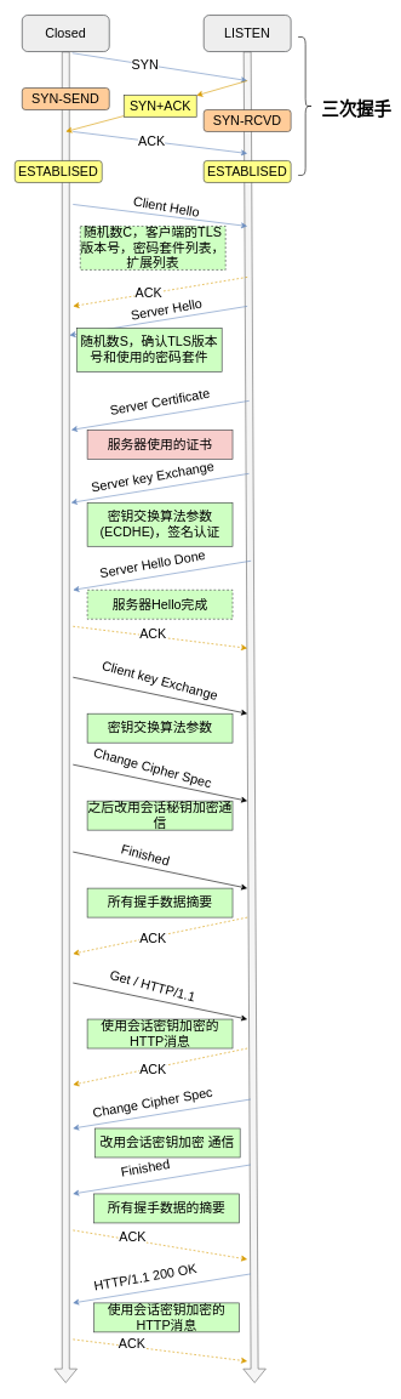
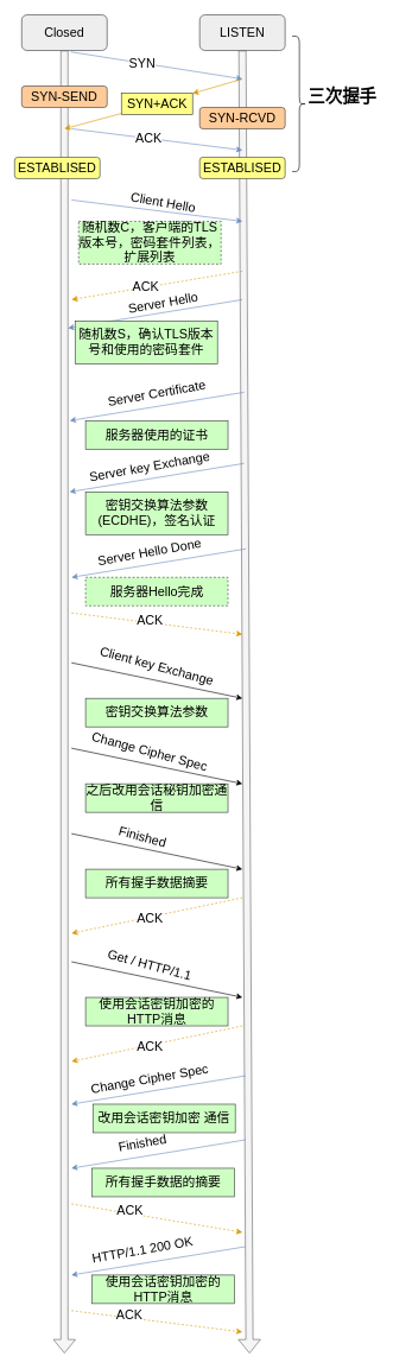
  <mxCell id="0" />
  <mxCell id="1" parent="0" />
  <mxCell id="2" value="" style="shape=flexArrow;endArrow=classic;html=1;fontSize=18;fillColor=#f5f5f5;strokeColor=#666666;" edge="1" parent="1"><mxGeometry width="50" height="50" relative="1" as="geometry"><mxPoint x="90" y="70" as="sourcePoint" /><mxPoint x="90" y="1900" as="targetPoint" /></mxGeometry></mxCell>
  <mxCell id="3" value="" style="shape=flexArrow;endArrow=classic;html=1;fontSize=18;fillColor=#f5f5f5;strokeColor=#666666;" edge="1" parent="1"><mxGeometry width="50" height="50" relative="1" as="geometry"><mxPoint x="340" y="70" as="sourcePoint" /><mxPoint x="350" y="1900" as="targetPoint" /></mxGeometry></mxCell>
  <mxCell id="4" value="Closed" style="rounded=1;whiteSpace=wrap;html=1;fontSize=18;fillColor=#eeeeee;strokeColor=#36393d;" vertex="1" parent="1"><mxGeometry x="30" y="20" width="120" height="50" as="geometry" /></mxCell>
  <mxCell id="5" value="LISTEN" style="rounded=1;whiteSpace=wrap;html=1;fontSize=18;fillColor=#eeeeee;strokeColor=#36393d;" vertex="1" parent="1"><mxGeometry x="280" y="20" width="120" height="50" as="geometry" /></mxCell>
  <mxCell id="6" value="SYN-SEND" style="rounded=1;whiteSpace=wrap;html=1;fontSize=18;fillColor=#ffcc99;strokeColor=#36393d;" vertex="1" parent="1"><mxGeometry x="30" y="120" width="120" height="30" as="geometry" /></mxCell>
  <mxCell id="7" value="SYN-RCVD" style="rounded=1;whiteSpace=wrap;html=1;fontSize=18;fillColor=#ffcc99;strokeColor=#36393d;" vertex="1" parent="1"><mxGeometry x="280" y="150" width="120" height="30" as="geometry" /></mxCell>
  <mxCell id="8" value="ESTABLISED" style="rounded=1;whiteSpace=wrap;html=1;fontSize=18;fillColor=#ffff88;strokeColor=#36393d;" vertex="1" parent="1"><mxGeometry x="280" y="220" width="120" height="30" as="geometry" /></mxCell>
  <mxCell id="9" value="" style="endArrow=classic;html=1;fontSize=18;exitX=0.575;exitY=1.04;exitDx=0;exitDy=0;exitPerimeter=0;fillColor=#dae8fc;strokeColor=#6c8ebf;" edge="1" parent="1" source="4"><mxGeometry width="50" height="50" relative="1" as="geometry"><mxPoint x="180" y="90" as="sourcePoint" /><mxPoint x="340" y="110" as="targetPoint" /></mxGeometry></mxCell>
  <mxCell id="10" value="SYN" style="edgeLabel;html=1;align=center;verticalAlign=middle;resizable=0;points=[];fontSize=18;" vertex="1" connectable="0" parent="9"><mxGeometry x="-0.169" y="-1" relative="1" as="geometry"><mxPoint as="offset" /></mxGeometry></mxCell>
  <mxCell id="11" value="" style="endArrow=classic;html=1;fontSize=18;fillColor=#ffe6cc;strokeColor=#d79b00;" edge="1" parent="1" source="15"><mxGeometry width="50" height="50" relative="1" as="geometry"><mxPoint x="340" y="110" as="sourcePoint" /><mxPoint x="90" y="180" as="targetPoint" /></mxGeometry></mxCell>
  <mxCell id="12" value="" style="endArrow=classic;html=1;fontSize=18;fillColor=#dae8fc;strokeColor=#6c8ebf;" edge="1" parent="1"><mxGeometry width="50" height="50" relative="1" as="geometry"><mxPoint x="100" y="180" as="sourcePoint" /><mxPoint x="340" y="210" as="targetPoint" /></mxGeometry></mxCell>
  <mxCell id="13" value="ESTABLISED" style="rounded=1;whiteSpace=wrap;html=1;fontSize=18;fillColor=#ffff88;strokeColor=#36393d;" vertex="1" parent="1"><mxGeometry x="20" y="220" width="120" height="30" as="geometry" /></mxCell>
  <mxCell id="14" value="ACK" style="edgeLabel;html=1;align=center;verticalAlign=middle;resizable=0;points=[];fontSize=18;" vertex="1" connectable="0" parent="1"><mxGeometry x="210.002" y="89.999" as="geometry"><mxPoint x="-3" y="104" as="offset" /></mxGeometry></mxCell>
  <mxCell id="15" value="SYN+ACK" style="text;html=1;align=center;verticalAlign=middle;resizable=0;points=[];autosize=1;fontSize=18;fillColor=#ffff88;strokeColor=#36393d;" vertex="1" parent="1"><mxGeometry x="170" y="130" width="100" height="30" as="geometry" /></mxCell>
  <mxCell id="16" value="" style="endArrow=classic;html=1;fontSize=18;fillColor=#ffe6cc;strokeColor=#d79b00;" edge="1" parent="1" target="15"><mxGeometry width="50" height="50" relative="1" as="geometry"><mxPoint x="340" y="110" as="sourcePoint" /><mxPoint x="90" y="180" as="targetPoint" /></mxGeometry></mxCell>
  <mxCell id="17" value="" style="endArrow=classic;html=1;fontSize=18;fillColor=#dae8fc;strokeColor=#6c8ebf;" edge="1" parent="1"><mxGeometry width="50" height="50" relative="1" as="geometry"><mxPoint x="100" y="280" as="sourcePoint" /><mxPoint x="340" y="310" as="targetPoint" /></mxGeometry></mxCell>
  <mxCell id="18" value="Client Hello" style="text;html=1;strokeColor=none;fillColor=none;align=center;verticalAlign=middle;whiteSpace=wrap;rounded=0;fontSize=18;rotation=10;" vertex="1" parent="1"><mxGeometry x="168.88" y="278.54" width="120" height="10" as="geometry" /></mxCell>
  <mxCell id="19" value="&lt;span&gt;随机数C，客户端的TLS版本号，密码套件列表，扩展列表&lt;/span&gt;" style="rounded=0;whiteSpace=wrap;html=1;fontSize=18;fillColor=#CEFFC2;strokeColor=#36393d;dashed=1;" vertex="1" parent="1"><mxGeometry x="110" y="310" width="200" height="60" as="geometry" /></mxCell>
  <mxCell id="20" value="" style="endArrow=classic;html=1;fontSize=18;dashed=1;fillColor=#ffe6cc;strokeColor=#d79b00;" edge="1" parent="1"><mxGeometry width="50" height="50" relative="1" as="geometry"><mxPoint x="340" y="380" as="sourcePoint" /><mxPoint x="100" y="420" as="targetPoint" /></mxGeometry></mxCell>
  <mxCell id="21" value="ACK" style="edgeLabel;html=1;align=center;verticalAlign=middle;resizable=0;points=[];fontSize=18;" vertex="1" connectable="0" parent="20"><mxGeometry x="0.132" y="-1" relative="1" as="geometry"><mxPoint as="offset" /></mxGeometry></mxCell>
  <mxCell id="22" value="" style="endArrow=classic;html=1;fontSize=18;fillColor=#dae8fc;strokeColor=#6c8ebf;" edge="1" parent="1"><mxGeometry width="50" height="50" relative="1" as="geometry"><mxPoint x="340" y="420" as="sourcePoint" /><mxPoint x="95" y="460" as="targetPoint" /></mxGeometry></mxCell>
  <mxCell id="23" value="Server Hello" style="text;html=1;strokeColor=none;fillColor=none;align=center;verticalAlign=middle;whiteSpace=wrap;rounded=0;fontSize=18;rotation=-10;" vertex="1" parent="1"><mxGeometry x="168.88" y="420" width="120" height="10" as="geometry" /></mxCell>
  <mxCell id="24" value="随机数S，确认TLS版本号和使用的密码套件" style="rounded=0;whiteSpace=wrap;html=1;fontSize=18;fillColor=#CEFFC2;strokeColor=#36393d;" vertex="1" parent="1"><mxGeometry x="105" y="450" width="200" height="60" as="geometry" /></mxCell>
  <mxCell id="25" value="" style="endArrow=classic;html=1;fontSize=18;fillColor=#dae8fc;strokeColor=#6c8ebf;" edge="1" parent="1"><mxGeometry width="50" height="50" relative="1" as="geometry"><mxPoint x="342.5" y="550" as="sourcePoint" /><mxPoint x="97.5" y="590" as="targetPoint" /></mxGeometry></mxCell>
  <mxCell id="26" value="Server Certificate" style="text;html=1;strokeColor=none;fillColor=none;align=center;verticalAlign=middle;whiteSpace=wrap;rounded=0;fontSize=18;rotation=-10;" vertex="1" parent="1"><mxGeometry x="139.69" y="546.52" width="160.08" height="10" as="geometry" /></mxCell>
- <mxCell id="27" value="服务器使用的证书" style="rounded=0;whiteSpace=wrap;html=1;fontSize=18;fillColor=#f8cecc;strokeColor=#36393d;" vertex="1" parent="1"><mxGeometry x="119.73" y="590" width="200" height="40" as="geometry" /></mxCell>
+ <mxCell id="27" value="服务器使用的证书" style="rounded=0;whiteSpace=wrap;html=1;fontSize=18;fillColor=#CEFFC2;strokeColor=#36393d;" vertex="1" parent="1"><mxGeometry x="119.73" y="590" width="200" height="40" as="geometry" /></mxCell>
  <mxCell id="28" value="" style="endArrow=classic;html=1;fontSize=18;fillColor=#dae8fc;strokeColor=#6c8ebf;" edge="1" parent="1"><mxGeometry width="50" height="50" relative="1" as="geometry"><mxPoint x="342.23" y="650" as="sourcePoint" /><mxPoint x="97.23" y="690" as="targetPoint" /></mxGeometry></mxCell>
  <mxCell id="29" value="密钥交换算法参数(ECDHE)，签名认证" style="rounded=0;whiteSpace=wrap;html=1;fontSize=18;fillColor=#CEFFC2;strokeColor=#36393d;" vertex="1" parent="1"><mxGeometry x="119.73" y="690" width="200" height="60" as="geometry" /></mxCell>
  <mxCell id="30" value="Server key Exchange" style="text;html=1;strokeColor=none;fillColor=none;align=center;verticalAlign=middle;whiteSpace=wrap;rounded=0;fontSize=18;rotation=-10;" vertex="1" parent="1"><mxGeometry x="100" y="650" width="220" height="10" as="geometry" /></mxCell>
  <mxCell id="31" value="" style="endArrow=classic;html=1;fontSize=18;fillColor=#dae8fc;strokeColor=#6c8ebf;" edge="1" parent="1"><mxGeometry width="50" height="50" relative="1" as="geometry"><mxPoint x="345" y="770" as="sourcePoint" /><mxPoint x="100" y="810" as="targetPoint" /></mxGeometry></mxCell>
  <mxCell id="32" value="Server Hello Done" style="text;html=1;strokeColor=none;fillColor=none;align=center;verticalAlign=middle;whiteSpace=wrap;rounded=0;fontSize=18;rotation=-10;" vertex="1" parent="1"><mxGeometry x="99.73" y="770" width="220" height="10" as="geometry" /></mxCell>
  <mxCell id="33" value="服务器Hello完成" style="rounded=0;whiteSpace=wrap;html=1;fontSize=18;fillColor=#CEFFC2;strokeColor=#36393d;dashed=1;" vertex="1" parent="1"><mxGeometry x="119.73" y="810" width="200" height="40" as="geometry" /></mxCell>
  <mxCell id="34" value="" style="endArrow=classic;html=1;fontSize=18;dashed=1;fillColor=#ffe6cc;strokeColor=#d79b00;" edge="1" parent="1"><mxGeometry width="50" height="50" relative="1" as="geometry"><mxPoint x="100" y="860" as="sourcePoint" /><mxPoint x="340" y="890" as="targetPoint" /></mxGeometry></mxCell>
  <mxCell id="35" value="ACK" style="edgeLabel;html=1;align=center;verticalAlign=middle;resizable=0;points=[];fontSize=18;" vertex="1" connectable="0" parent="34"><mxGeometry x="-0.086" y="3" relative="1" as="geometry"><mxPoint x="-1" as="offset" /></mxGeometry></mxCell>
  <mxCell id="36" value="" style="endArrow=classic;html=1;fontSize=18;" edge="1" parent="1"><mxGeometry width="50" height="50" relative="1" as="geometry"><mxPoint x="100" y="930" as="sourcePoint" /><mxPoint x="340" y="980" as="targetPoint" /></mxGeometry></mxCell>
  <mxCell id="37" value="Client key Exchange" style="text;html=1;strokeColor=none;fillColor=none;align=center;verticalAlign=middle;whiteSpace=wrap;rounded=0;fontSize=18;rotation=15;" vertex="1" parent="1"><mxGeometry x="110" y="930" width="220" height="10" as="geometry" /></mxCell>
  <mxCell id="38" value="密钥交换算法参数" style="rounded=0;whiteSpace=wrap;html=1;fontSize=18;fillColor=#CEFFC2;strokeColor=#36393d;" vertex="1" parent="1"><mxGeometry x="119.73" y="980" width="200" height="40" as="geometry" /></mxCell>
  <mxCell id="39" value="" style="endArrow=classic;html=1;fontSize=18;" edge="1" parent="1"><mxGeometry width="50" height="50" relative="1" as="geometry"><mxPoint x="100" y="1050" as="sourcePoint" /><mxPoint x="340" y="1100" as="targetPoint" /></mxGeometry></mxCell>
  <mxCell id="40" value="Change Cipher Spec" style="text;html=1;strokeColor=none;fillColor=none;align=center;verticalAlign=middle;whiteSpace=wrap;rounded=0;fontSize=18;rotation=15;" vertex="1" parent="1"><mxGeometry x="99.73" y="1050" width="220" height="10" as="geometry" /></mxCell>
  <mxCell id="41" value="之后改用会话秘钥加密通信" style="rounded=0;whiteSpace=wrap;html=1;fontSize=18;fillColor=#CEFFC2;strokeColor=#36393d;" vertex="1" parent="1"><mxGeometry x="119.73" y="1100" width="200" height="40" as="geometry" /></mxCell>
  <mxCell id="42" value="" style="endArrow=classic;html=1;fontSize=18;" edge="1" parent="1"><mxGeometry width="50" height="50" relative="1" as="geometry"><mxPoint x="100" y="1170" as="sourcePoint" /><mxPoint x="340" y="1220" as="targetPoint" /></mxGeometry></mxCell>
  <mxCell id="43" value="Finished" style="text;html=1;strokeColor=none;fillColor=none;align=center;verticalAlign=middle;whiteSpace=wrap;rounded=0;fontSize=18;rotation=15;" vertex="1" parent="1"><mxGeometry x="90" y="1170" width="220" height="10" as="geometry" /></mxCell>
  <mxCell id="44" value="所有握手数据摘要" style="rounded=0;whiteSpace=wrap;html=1;fontSize=18;fillColor=#CEFFC2;strokeColor=#36393d;" vertex="1" parent="1"><mxGeometry x="119.73" y="1220" width="200" height="40" as="geometry" /></mxCell>
  <mxCell id="45" value="" style="endArrow=classic;html=1;fontSize=18;dashed=1;fillColor=#ffe6cc;strokeColor=#d79b00;" edge="1" parent="1"><mxGeometry width="50" height="50" relative="1" as="geometry"><mxPoint x="340" y="1260" as="sourcePoint" /><mxPoint x="100" y="1310" as="targetPoint" /></mxGeometry></mxCell>
  <mxCell id="46" value="ACK" style="edgeLabel;html=1;align=center;verticalAlign=middle;resizable=0;points=[];fontSize=18;" vertex="1" connectable="0" parent="45"><mxGeometry x="0.095" y="2" relative="1" as="geometry"><mxPoint as="offset" /></mxGeometry></mxCell>
  <mxCell id="47" value="" style="endArrow=classic;html=1;fontSize=18;" edge="1" parent="1"><mxGeometry width="50" height="50" relative="1" as="geometry"><mxPoint x="100" y="1350" as="sourcePoint" /><mxPoint x="340" y="1400" as="targetPoint" /></mxGeometry></mxCell>
  <mxCell id="48" value="Get / HTTP/1.1" style="text;html=1;strokeColor=none;fillColor=none;align=center;verticalAlign=middle;whiteSpace=wrap;rounded=0;fontSize=18;rotation=15;" vertex="1" parent="1"><mxGeometry x="100" y="1350" width="220" height="10" as="geometry" /></mxCell>
  <mxCell id="49" value="使用会话密钥加密的HTTP消息" style="rounded=0;whiteSpace=wrap;html=1;fontSize=18;fillColor=#CEFFC2;strokeColor=#36393d;" vertex="1" parent="1"><mxGeometry x="119.73" y="1400" width="200" height="40" as="geometry" /></mxCell>
  <mxCell id="50" value="" style="endArrow=classic;html=1;fontSize=18;dashed=1;fillColor=#ffe6cc;strokeColor=#d79b00;" edge="1" parent="1"><mxGeometry width="50" height="50" relative="1" as="geometry"><mxPoint x="340" y="1440" as="sourcePoint" /><mxPoint x="100" y="1490" as="targetPoint" /></mxGeometry></mxCell>
  <mxCell id="51" value="ACK" style="edgeLabel;html=1;align=center;verticalAlign=middle;resizable=0;points=[];fontSize=18;" vertex="1" connectable="0" parent="50"><mxGeometry x="0.095" y="2" relative="1" as="geometry"><mxPoint as="offset" /></mxGeometry></mxCell>
  <mxCell id="52" value="" style="endArrow=classic;html=1;fontSize=18;fillColor=#dae8fc;strokeColor=#6c8ebf;" edge="1" parent="1"><mxGeometry width="50" height="50" relative="1" as="geometry"><mxPoint x="344.73" y="1510" as="sourcePoint" /><mxPoint x="99.73" y="1550" as="targetPoint" /></mxGeometry></mxCell>
  <mxCell id="53" value="改用会话密钥加密 通信" style="rounded=0;whiteSpace=wrap;html=1;fontSize=18;fillColor=#CEFFC2;strokeColor=#36393d;" vertex="1" parent="1"><mxGeometry x="130" y="1550" width="200" height="40" as="geometry" /></mxCell>
  <mxCell id="54" value="Change Cipher Spec" style="text;html=1;strokeColor=none;fillColor=none;align=center;verticalAlign=middle;whiteSpace=wrap;rounded=0;fontSize=18;rotation=-10;" vertex="1" parent="1"><mxGeometry x="99.73" y="1510" width="220" height="10" as="geometry" /></mxCell>
  <mxCell id="55" value="" style="endArrow=classic;html=1;fontSize=18;fillColor=#dae8fc;strokeColor=#6c8ebf;" edge="1" parent="1"><mxGeometry width="50" height="50" relative="1" as="geometry"><mxPoint x="344.73" y="1600" as="sourcePoint" /><mxPoint x="99.73" y="1640" as="targetPoint" /></mxGeometry></mxCell>
  <mxCell id="56" value="Finished" style="text;html=1;strokeColor=none;fillColor=none;align=center;verticalAlign=middle;whiteSpace=wrap;rounded=0;fontSize=18;rotation=-10;" vertex="1" parent="1"><mxGeometry x="90" y="1600" width="220" height="10" as="geometry" /></mxCell>
  <mxCell id="57" value="所有握手数据的摘要" style="rounded=0;whiteSpace=wrap;html=1;fontSize=18;fillColor=#CEFFC2;strokeColor=#36393d;" vertex="1" parent="1"><mxGeometry x="128.88" y="1640" width="200" height="40" as="geometry" /></mxCell>
  <mxCell id="58" value="" style="endArrow=classic;html=1;fontSize=18;dashed=1;fillColor=#ffe6cc;strokeColor=#d79b00;" edge="1" parent="1"><mxGeometry width="50" height="50" relative="1" as="geometry"><mxPoint x="100" y="1690" as="sourcePoint" /><mxPoint x="340" y="1730" as="targetPoint" /></mxGeometry></mxCell>
  <mxCell id="59" value="ACK" style="edgeLabel;html=1;align=center;verticalAlign=middle;resizable=0;points=[];fontSize=18;" vertex="1" connectable="0" parent="58"><mxGeometry x="-0.33" y="3" relative="1" as="geometry"><mxPoint y="-1" as="offset" /></mxGeometry></mxCell>
  <mxCell id="60" value="" style="endArrow=classic;html=1;fontSize=18;fillColor=#dae8fc;strokeColor=#6c8ebf;" edge="1" parent="1"><mxGeometry width="50" height="50" relative="1" as="geometry"><mxPoint x="344.73" y="1750" as="sourcePoint" /><mxPoint x="99.73" y="1790" as="targetPoint" /></mxGeometry></mxCell>
  <mxCell id="61" value="HTTP/1.1 200 OK" style="text;html=1;strokeColor=none;fillColor=none;align=center;verticalAlign=middle;whiteSpace=wrap;rounded=0;fontSize=18;rotation=-10;" vertex="1" parent="1"><mxGeometry x="90" y="1750" width="220" height="10" as="geometry" /></mxCell>
  <mxCell id="62" value="使用会话密钥加密的HTTP消息" style="rounded=0;whiteSpace=wrap;html=1;fontSize=18;fillColor=#CEFFC2;strokeColor=#36393d;" vertex="1" parent="1"><mxGeometry x="128.88" y="1790" width="200" height="40" as="geometry" /></mxCell>
  <mxCell id="63" value="" style="endArrow=classic;html=1;fontSize=18;dashed=1;fillColor=#ffe6cc;strokeColor=#d79b00;" edge="1" parent="1"><mxGeometry width="50" height="50" relative="1" as="geometry"><mxPoint x="100" y="1840" as="sourcePoint" /><mxPoint x="340" y="1870" as="targetPoint" /></mxGeometry></mxCell>
  <mxCell id="64" value="ACK" style="edgeLabel;html=1;align=center;verticalAlign=middle;resizable=0;points=[];fontSize=18;" vertex="1" connectable="0" parent="63"><mxGeometry x="-0.33" y="3" relative="1" as="geometry"><mxPoint y="-1" as="offset" /></mxGeometry></mxCell>
  <mxCell id="65" value="" style="shape=curlyBracket;whiteSpace=wrap;html=1;rounded=1;fillColor=#CEFFC2;fontSize=18;rotation=-180;" vertex="1" parent="1"><mxGeometry x="410" y="50" width="20" height="190" as="geometry" /></mxCell>
- <mxCell id="66" value="三次握手" style="text;strokeColor=none;fillColor=none;html=1;fontSize=24;fontStyle=1;verticalAlign=middle;align=center;" vertex="1" parent="1"><mxGeometry x="440" y="130" width="100" height="40" as="geometry" /></mxCell>
+ <mxCell id="66" value="三次握手" style="text;strokeColor=none;fillColor=none;html=1;fontSize=24;fontStyle=1;verticalAlign=middle;align=center;" vertex="1" parent="1"><mxGeometry x="430" y="115" width="100" height="40" as="geometry" /></mxCell>
